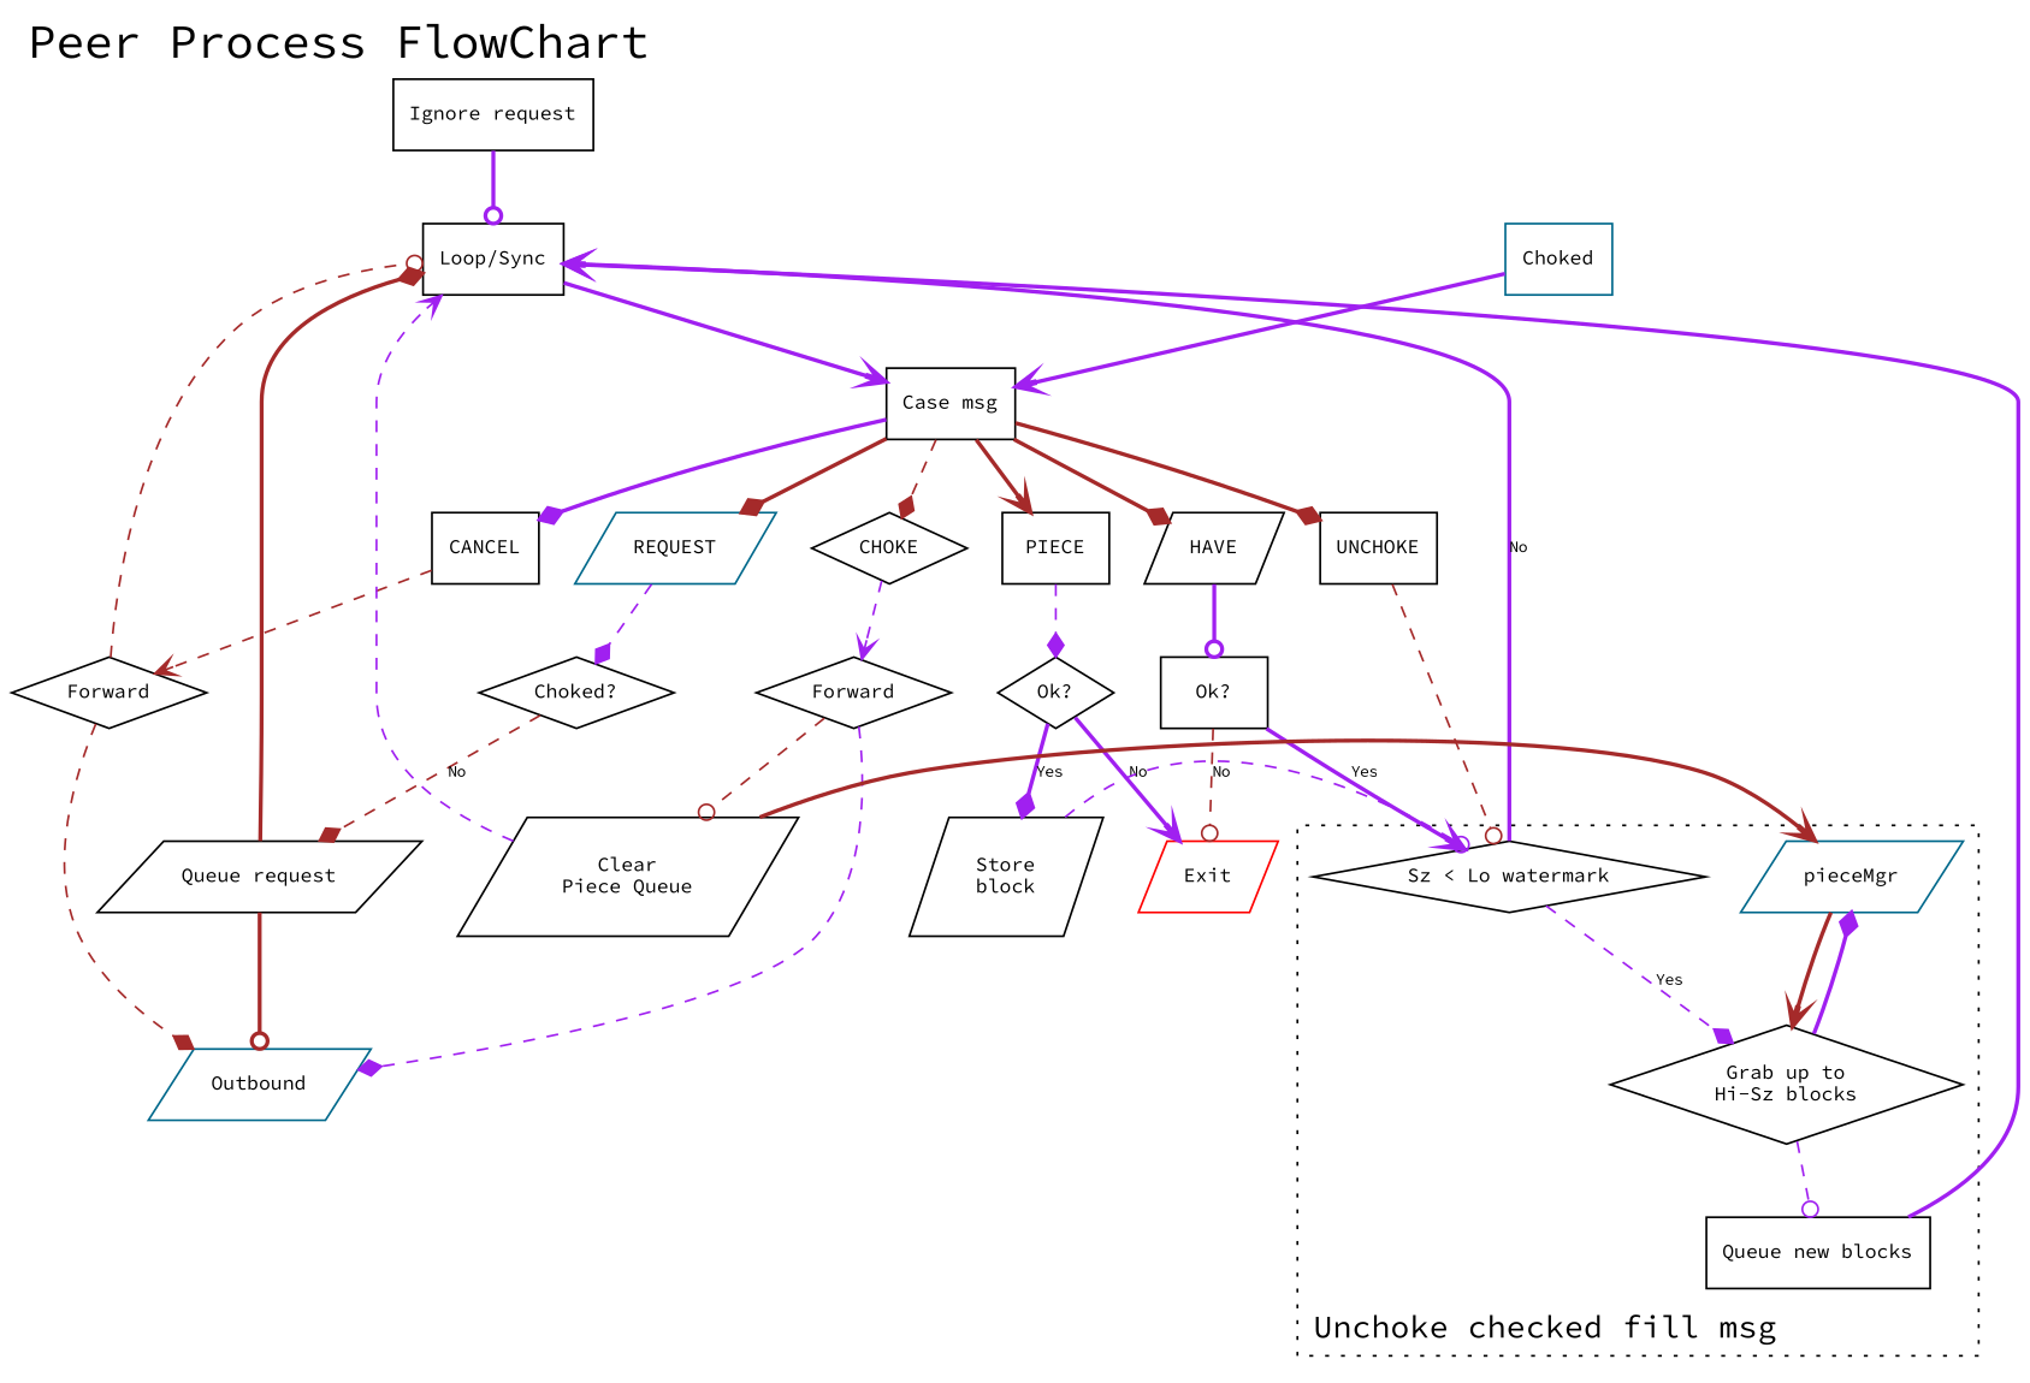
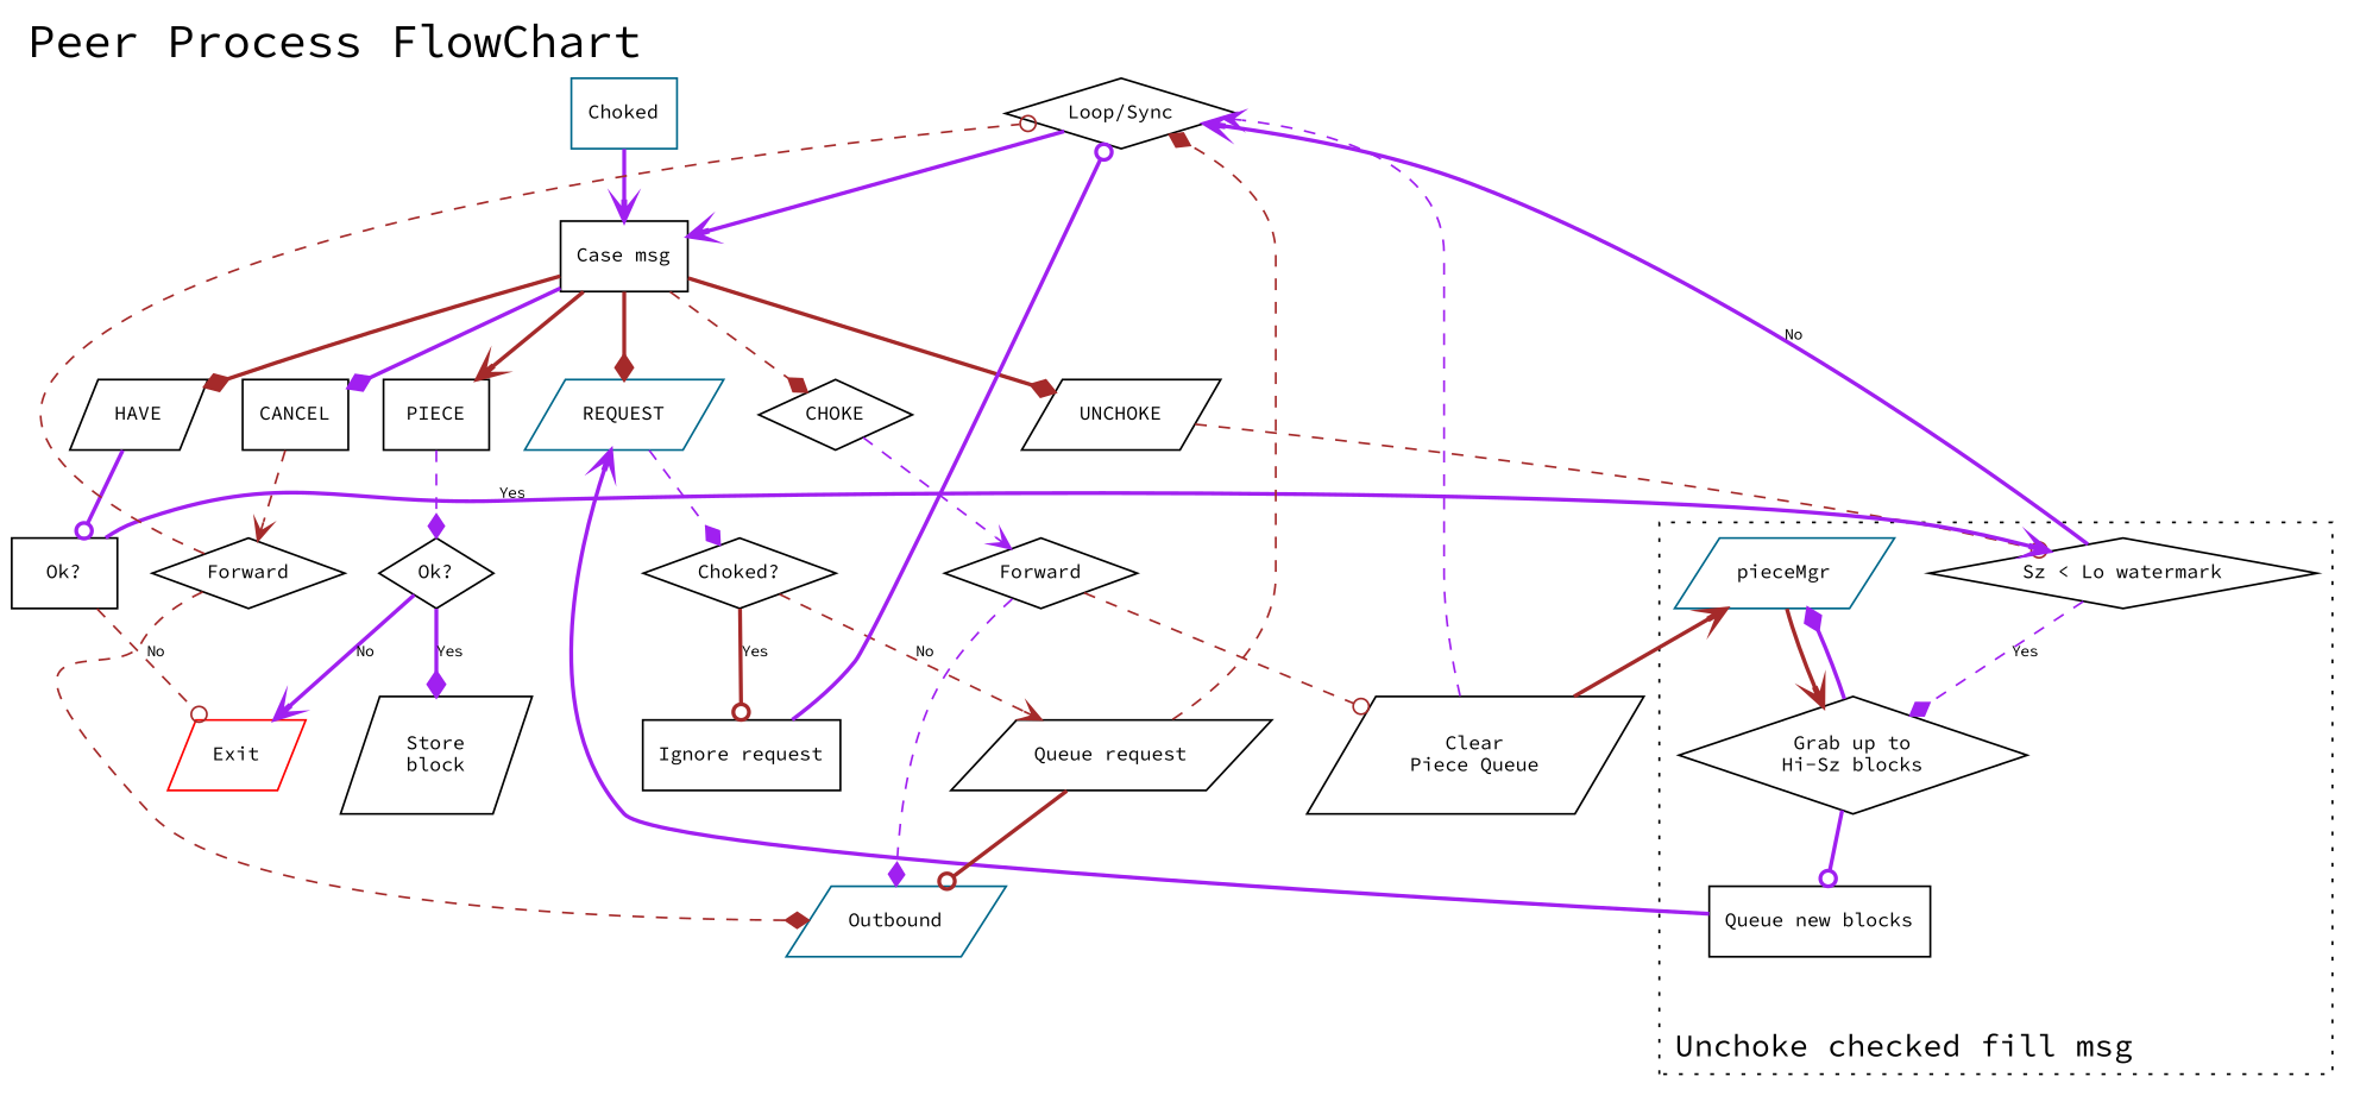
  digraph {
    fontname="Source Code Pro"
    fontsize=24
    label="Peer Process FlowChart"
    labeljust=l
    labelloc=t
    node [fontname="Source Code Pro" fontsize=10 shape=box]
    edge [arrowhead=vee color=purple fontname="Source Code Pro" fontsize=8 style=bold]
    n1 [color=deepskyblue4 label=Choked]
-   n2 [label="Loop/Sync"]
+   n2 [label="Loop/Sync" shape=diamond]
    n3 [label=PIECE]
    n4 [label=HAVE shape=parallelogram]
    n5 [label=CANCEL]
-   n6 [label=UNCHOKE]
+   n6 [label=UNCHOKE shape=parallelogram]
    n7 [label=CHOKE shape=diamond]
    n8 [color=deepskyblue4 label=REQUEST shape=parallelogram]
    pieceMgr [color=deepskyblue4 lable="Piece Mgr" shape=parallelogram]
    n10 [label="Grab up to\nHi-Sz blocks" shape=diamond]
    n11 [label="Sz < Lo watermark" shape=diamond]
    n12 [label="Queue new blocks"]
    n13 [label="Case msg"]
    n14 [label="Ok?" shape=diamond]
    n15 [label="Ok?"]
    n16 [label=Forward shape=diamond]
    n17 [label=Forward shape=diamond]
    n18 [label="Choked?" shape=diamond]
    n19 [color=deepskyblue4 label=Outbound shape=parallelogram]
    n20 [color=red label=Exit shape=parallelogram]
    n21 [label="Store\nblock" shape=parallelogram]
    n22 [label="Clear\nPiece Queue" shape=parallelogram]
    n23 [label="Ignore request"]
    n24 [label="Queue request" shape=parallelogram]
    subgraph sub_1 {
      rank=same
      n1
      n2
    }
    subgraph sub_2 {
      rank=same
      n3
      n4
      n5
      n6
      n7
      n8
    }
    subgraph cluster_3 {
      fontsize=16
      label="Unchoke checked fill msg"
      labelloc=b
      style=dotted
      pieceMgr
      n10
      n11
      n12
    }
    n1 -> n13
    n2 -> n13
    n3 -> n14 [arrowhead=diamond style=dashed]
    n4 -> n15 [arrowhead=odot]
    n5 -> n16 [color=brown style=dashed]
    n6 -> n11 [arrowhead=odot color=brown style=dashed]
    n7 -> n17 [style=dashed]
    n8 -> n18 [arrowhead=diamond style=dashed]
    pieceMgr -> n10 [color=brown]
    n10 -> pieceMgr [arrowhead=diamond]
-   n10 -> n12 [arrowhead=odot style=dashed]
+   n10 -> n12 [arrowhead=odot]
    n11 -> n2 [label=No]
    n11 -> n10 [arrowhead=diamond label=Yes style=dashed]
-   n12 -> n2
+   n12 -> n8
    n13 -> n3 [color=brown]
    n13 -> n4 [arrowhead=diamond color=brown]
    n13 -> n5 [arrowhead=diamond]
    n13 -> n6 [arrowhead=diamond color=brown]
    n13 -> n7 [arrowhead=diamond color=brown style=dashed]
    n13 -> n8 [arrowhead=diamond color=brown]
    n14 -> n20 [label=No]
    n14 -> n21 [arrowhead=diamond label=Yes]
    n15 -> n11 [label=Yes]
    n15 -> n20 [arrowhead=odot color=brown label=No style=dashed]
    n16 -> n2 [arrowhead=odot color=brown style=dashed]
    n16 -> n19 [arrowhead=diamond color=brown style=dashed]
    n17 -> n19 [arrowhead=diamond style=dashed]
    n17 -> n22 [arrowhead=odot color=brown style=dashed]
-   n18 -> n24 [arrowhead=diamond color=brown label=No style=dashed]
-   n21 -> n11 [arrowhead=odot style=dashed]
+   n18 -> n23 [arrowhead=odot color=brown label=Yes]
+   n18 -> n24 [color=brown label=No style=dashed]
    n22 -> n2 [style=dashed]
    n22 -> pieceMgr [color=brown]
    n23 -> n2 [arrowhead=odot]
-   n24 -> n2 [arrowhead=diamond color=brown]
+   n24 -> n2 [arrowhead=diamond color=brown style=dashed]
    n24 -> n19 [arrowhead=odot color=brown]
  }
